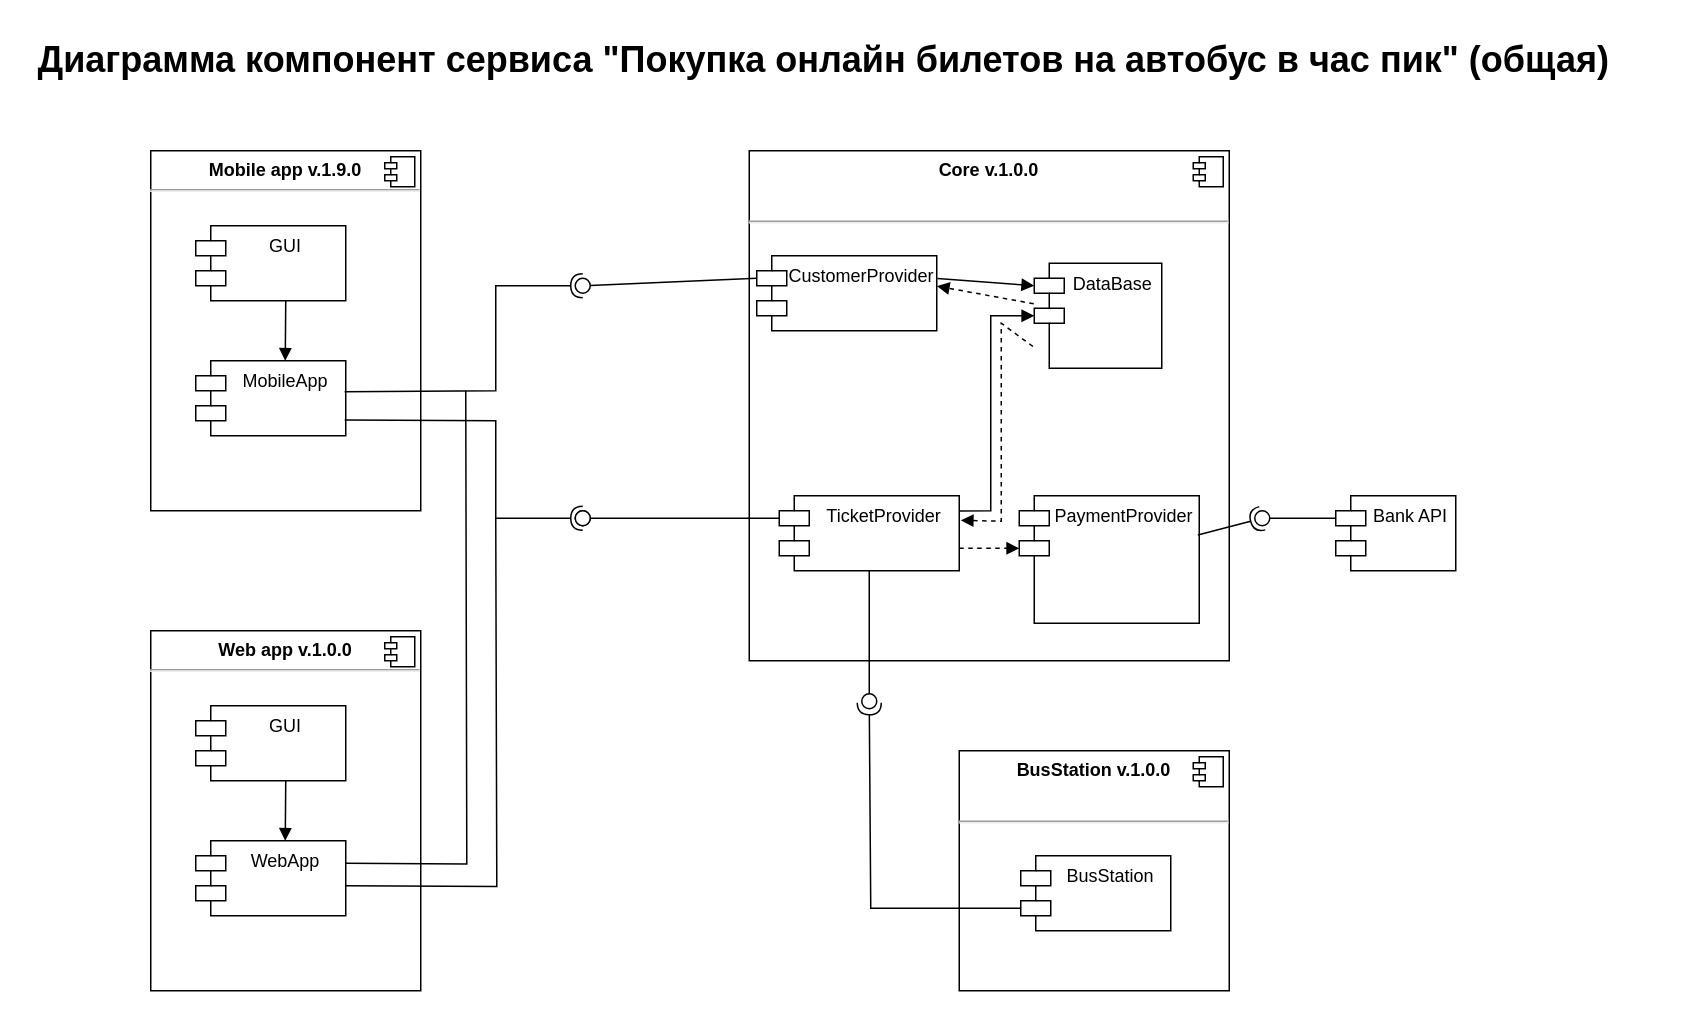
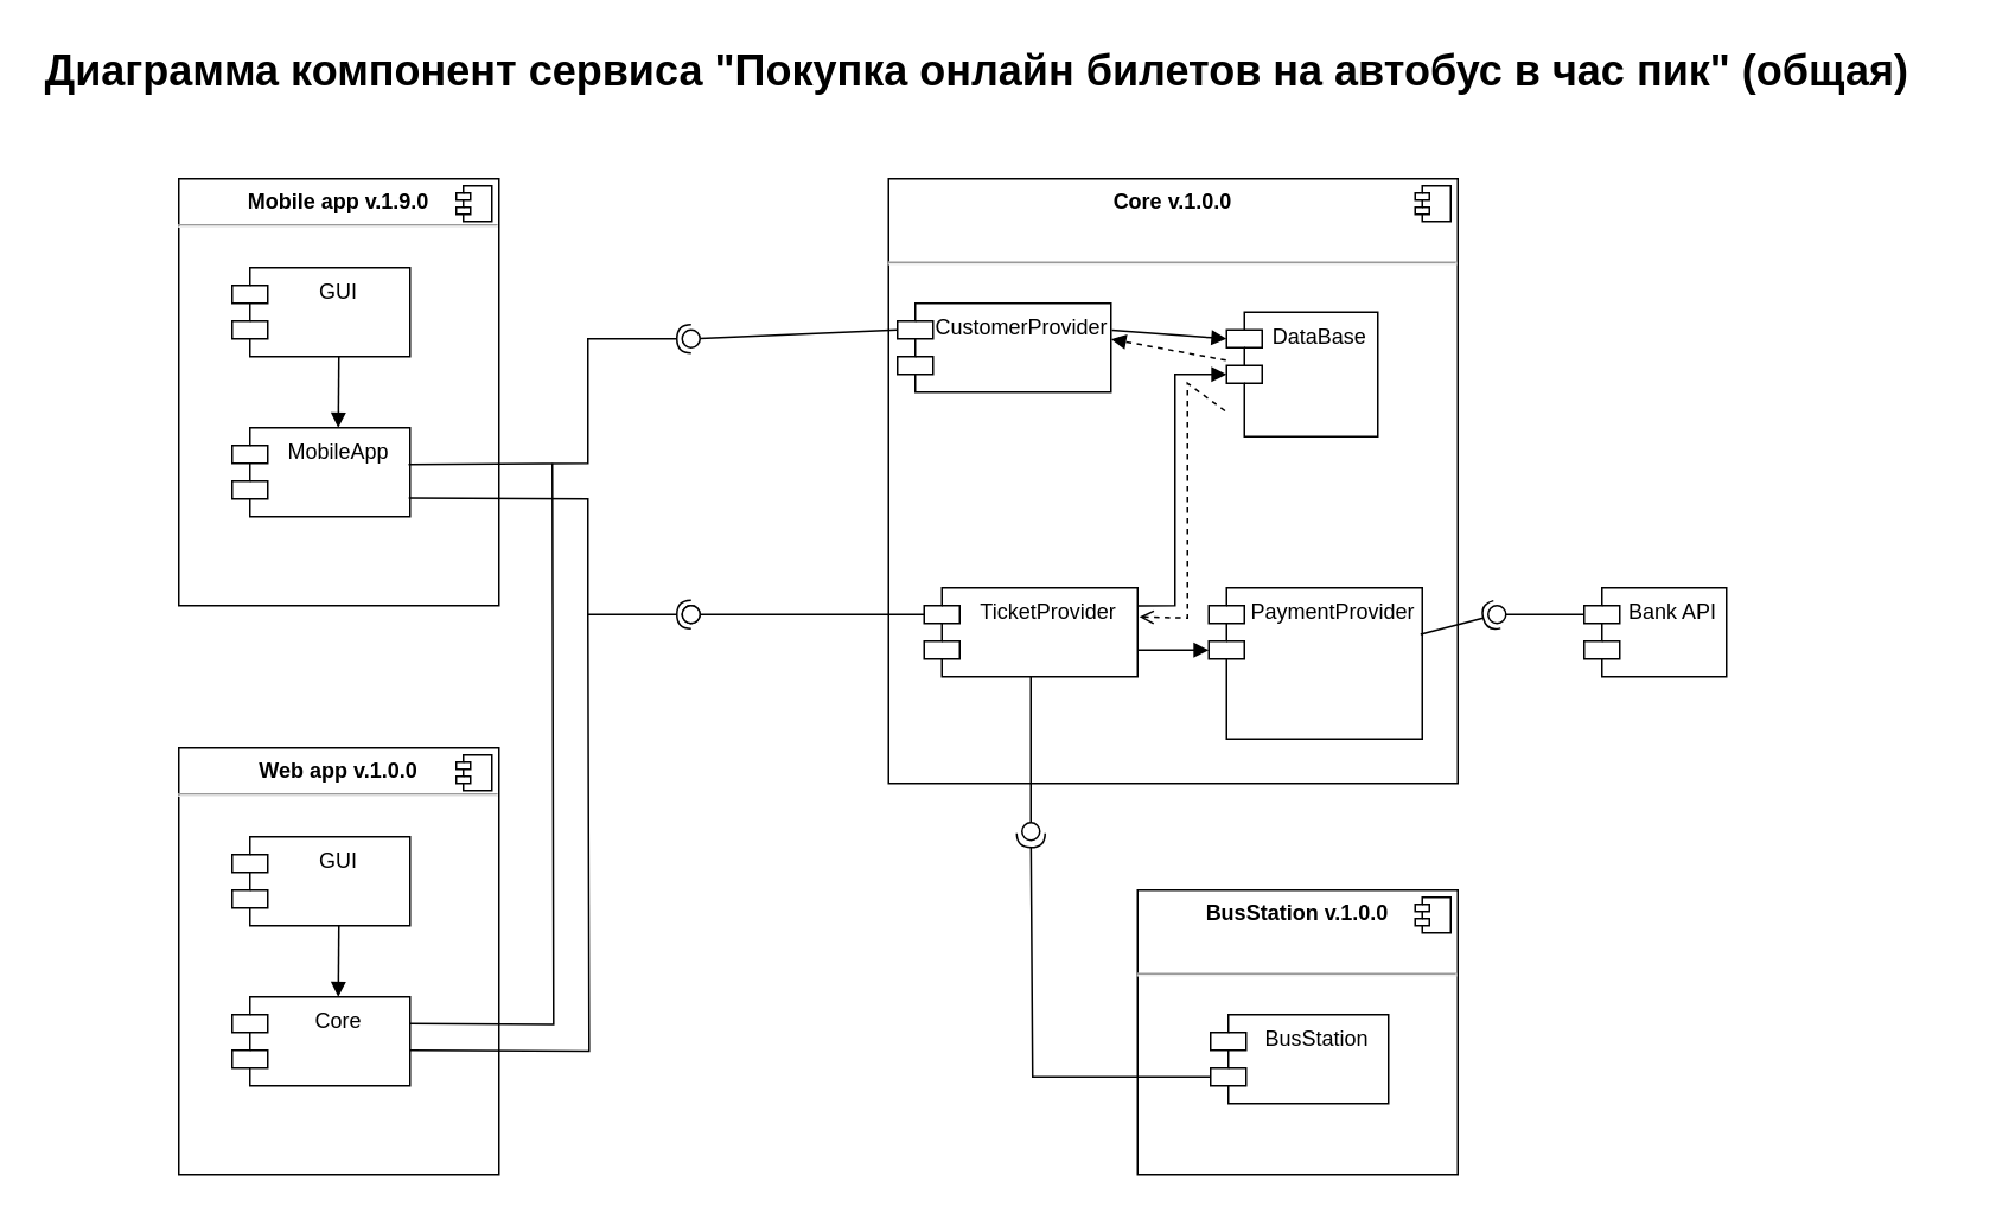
  <mxCell id="0" />
  <mxCell id="1" parent="0" />
  <mxCell id="2" value="&lt;h1&gt;Диаграмма компонент сервиса &quot;Покупка онлайн билетов на автобус в час пик&quot; (общая)&lt;/h1&gt;&lt;p&gt;&lt;br&gt;&lt;/p&gt;" style="text;html=1;strokeColor=none;fillColor=none;spacing=5;spacingTop=-20;whiteSpace=wrap;overflow=hidden;rounded=0;" parent="1" vertex="1"><mxGeometry x="20" y="20" width="1080" height="40" as="geometry" /></mxCell>
  <mxCell id="3" value="&lt;p style=&quot;margin:0px;margin-top:6px;text-align:center;&quot;&gt;&lt;b&gt;Mobile app v.1.9.0&lt;/b&gt;&lt;/p&gt;&lt;hr&gt;&lt;p style=&quot;margin:0px;margin-left:8px;&quot;&gt;&lt;br&gt;&lt;br&gt;&lt;/p&gt;" style="align=left;overflow=fill;html=1;dropTarget=0;" vertex="1" parent="1"><mxGeometry x="100" y="100" width="180" height="240" as="geometry" /></mxCell>
  <mxCell id="4" value="" style="shape=component;jettyWidth=8;jettyHeight=4;" vertex="1" parent="3"><mxGeometry x="1" width="20" height="20" relative="1" as="geometry"><mxPoint x="-24" y="4" as="offset" /></mxGeometry></mxCell>
  <mxCell id="5" value="&lt;p style=&quot;margin:0px;margin-top:6px;text-align:center;&quot;&gt;&lt;b&gt;Core v.1.0.0&lt;/b&gt;&lt;/p&gt;&lt;p style=&quot;margin:0px;margin-top:6px;text-align:center;&quot;&gt;&lt;b&gt;&lt;br&gt;&lt;/b&gt;&lt;/p&gt;&lt;hr&gt;&lt;p style=&quot;margin:0px;margin-left:8px;&quot;&gt;&lt;br&gt;&lt;/p&gt;" style="align=left;overflow=fill;html=1;dropTarget=0;" vertex="1" parent="1"><mxGeometry x="499" y="100" width="320" height="340" as="geometry" /></mxCell>
  <mxCell id="6" value="" style="shape=component;jettyWidth=8;jettyHeight=4;" vertex="1" parent="5"><mxGeometry x="1" width="20" height="20" relative="1" as="geometry"><mxPoint x="-24" y="4" as="offset" /></mxGeometry></mxCell>
  <mxCell id="7" value="GUI" style="shape=module;align=left;spacingLeft=20;align=center;verticalAlign=top;" vertex="1" parent="1"><mxGeometry x="130" y="150" width="100" height="50" as="geometry" /></mxCell>
  <mxCell id="8" value="MobileApp" style="shape=module;align=left;spacingLeft=20;align=center;verticalAlign=top;" vertex="1" parent="1"><mxGeometry x="130" y="240" width="100" height="50" as="geometry" /></mxCell>
  <mxCell id="9" value="PaymentProvider" style="shape=module;align=left;spacingLeft=20;align=center;verticalAlign=top;" vertex="1" parent="1"><mxGeometry x="679" y="330" width="120" height="85" as="geometry" /></mxCell>
  <mxCell id="10" value="DataBase" style="shape=module;align=left;spacingLeft=20;align=center;verticalAlign=top;" vertex="1" parent="1"><mxGeometry x="689" y="175" width="85" height="70" as="geometry" /></mxCell>
  <mxCell id="11" value="CustomerProvider" style="shape=module;align=left;spacingLeft=20;align=center;verticalAlign=top;" vertex="1" parent="1"><mxGeometry x="504" y="170" width="120" height="50" as="geometry" /></mxCell>
  <mxCell id="12" value="" style="rounded=0;orthogonalLoop=1;jettySize=auto;html=1;endArrow=none;endFill=0;sketch=0;sourcePerimeterSpacing=0;targetPerimeterSpacing=0;exitX=0;exitY=0;exitDx=0;exitDy=15;exitPerimeter=0;" edge="1" parent="1" source="15" target="14"><mxGeometry relative="1" as="geometry"><mxPoint x="949" y="175" as="sourcePoint" /></mxGeometry></mxCell>
  <mxCell id="13" value="" style="rounded=0;orthogonalLoop=1;jettySize=auto;html=1;endArrow=halfCircle;endFill=0;entryX=0.5;entryY=0.5;endSize=6;strokeWidth=1;sketch=0;exitX=0.992;exitY=0.307;exitDx=0;exitDy=0;exitPerimeter=0;" edge="1" parent="1" source="9" target="14"><mxGeometry relative="1" as="geometry"><mxPoint x="889" y="220" as="sourcePoint" /></mxGeometry></mxCell>
  <mxCell id="14" value="" style="ellipse;whiteSpace=wrap;html=1;align=center;aspect=fixed;resizable=0;points=[];outlineConnect=0;sketch=0;" vertex="1" parent="1"><mxGeometry x="836" y="340" width="10" height="10" as="geometry" /></mxCell>
  <mxCell id="15" value="Bank API" style="shape=module;align=left;spacingLeft=20;align=center;verticalAlign=top;" vertex="1" parent="1"><mxGeometry x="890" y="330" width="80" height="50" as="geometry" /></mxCell>
  <mxCell id="16" value="" style="rounded=0;orthogonalLoop=1;jettySize=auto;html=1;endArrow=none;endFill=0;sketch=0;sourcePerimeterSpacing=0;targetPerimeterSpacing=0;exitX=0;exitY=0;exitDx=0;exitDy=15;exitPerimeter=0;" edge="1" parent="1" source="11" target="18"><mxGeometry relative="1" as="geometry"><mxPoint x="579" y="230" as="sourcePoint" /><mxPoint x="485" y="265" as="targetPoint" /></mxGeometry></mxCell>
  <mxCell id="17" value="" style="rounded=0;orthogonalLoop=1;jettySize=auto;html=1;endArrow=halfCircle;endFill=0;entryX=0.5;entryY=0.5;endSize=6;strokeWidth=1;sketch=0;exitX=0.992;exitY=0.412;exitDx=0;exitDy=0;exitPerimeter=0;" edge="1" parent="1" source="8" target="18"><mxGeometry relative="1" as="geometry"><mxPoint x="340" y="290" as="sourcePoint" /><Array as="points"><mxPoint x="330" y="260" /><mxPoint x="330" y="190" /></Array></mxGeometry></mxCell>
  <mxCell id="18" value="" style="ellipse;whiteSpace=wrap;html=1;align=center;aspect=fixed;resizable=0;points=[];outlineConnect=0;sketch=0;" vertex="1" parent="1"><mxGeometry x="383" y="185" width="10" height="10" as="geometry" /></mxCell>
- <mxCell id="19" value="" style="html=1;verticalAlign=bottom;endArrow=block;rounded=0;entryX=0;entryY=0;entryDx=0;entryDy=35;entryPerimeter=0;exitX=1;exitY=0.7;exitDx=0;exitDy=0;exitPerimeter=0;dashed=1;" edge="1" parent="1" source="22" target="9"><mxGeometry width="80" relative="1" as="geometry"><mxPoint x="639" y="265" as="sourcePoint" /><mxPoint x="679" y="264.66" as="targetPoint" /></mxGeometry></mxCell>
+ <mxCell id="19" value="" style="html=1;verticalAlign=bottom;endArrow=block;rounded=0;entryX=0;entryY=0;entryDx=0;entryDy=35;entryPerimeter=0;exitX=1;exitY=0.7;exitDx=0;exitDy=0;exitPerimeter=0;" edge="1" parent="1" source="22" target="9"><mxGeometry width="80" relative="1" as="geometry"><mxPoint x="639" y="265" as="sourcePoint" /><mxPoint x="679" y="264.66" as="targetPoint" /></mxGeometry></mxCell>
  <mxCell id="20" value="" style="html=1;verticalAlign=bottom;endArrow=block;rounded=0;entryX=0;entryY=0;entryDx=0;entryDy=15;exitX=1.004;exitY=0.304;exitDx=0;exitDy=0;entryPerimeter=0;exitPerimeter=0;" edge="1" parent="1" source="11" target="10"><mxGeometry width="80" relative="1" as="geometry"><mxPoint x="728.66" y="200" as="sourcePoint" /><mxPoint x="728.66" y="250" as="targetPoint" /></mxGeometry></mxCell>
  <mxCell id="21" value="" style="html=1;verticalAlign=bottom;endArrow=block;rounded=0;entryX=0.5;entryY=0;entryDx=0;entryDy=0;" edge="1" parent="1"><mxGeometry width="80" relative="1" as="geometry"><mxPoint x="190" y="200" as="sourcePoint" /><mxPoint x="189.66" y="240" as="targetPoint" /></mxGeometry></mxCell>
  <mxCell id="22" value="TicketProvider" style="shape=module;align=left;spacingLeft=20;align=center;verticalAlign=top;" vertex="1" parent="1"><mxGeometry x="519" y="330" width="120" height="50" as="geometry" /></mxCell>
  <mxCell id="23" value="&lt;p style=&quot;margin:0px;margin-top:6px;text-align:center;&quot;&gt;&lt;b&gt;BusStation v.1.0.0&lt;/b&gt;&lt;/p&gt;&lt;p style=&quot;margin:0px;margin-top:6px;text-align:center;&quot;&gt;&lt;b&gt;&lt;br&gt;&lt;/b&gt;&lt;/p&gt;&lt;hr&gt;&lt;p style=&quot;margin:0px;margin-left:8px;&quot;&gt;&lt;br&gt;&lt;/p&gt;" style="align=left;overflow=fill;html=1;dropTarget=0;" vertex="1" parent="1"><mxGeometry x="639" y="500" width="180" height="160" as="geometry" /></mxCell>
  <mxCell id="24" value="" style="shape=component;jettyWidth=8;jettyHeight=4;" vertex="1" parent="23"><mxGeometry x="1" width="20" height="20" relative="1" as="geometry"><mxPoint x="-24" y="4" as="offset" /></mxGeometry></mxCell>
  <mxCell id="25" value="BusStation" style="shape=module;align=left;spacingLeft=20;align=center;verticalAlign=top;" vertex="1" parent="1"><mxGeometry x="680" y="570" width="100" height="50" as="geometry" /></mxCell>
  <mxCell id="26" value="" style="rounded=0;orthogonalLoop=1;jettySize=auto;html=1;endArrow=none;endFill=0;sketch=0;sourcePerimeterSpacing=0;targetPerimeterSpacing=0;exitX=0;exitY=0;exitDx=0;exitDy=15;exitPerimeter=0;" edge="1" parent="1" target="27"><mxGeometry relative="1" as="geometry"><mxPoint x="519" y="345" as="sourcePoint" /><mxPoint x="485" y="345" as="targetPoint" /></mxGeometry></mxCell>
  <mxCell id="27" value="" style="ellipse;whiteSpace=wrap;html=1;align=center;aspect=fixed;resizable=0;points=[];outlineConnect=0;sketch=0;" vertex="1" parent="1"><mxGeometry x="383" y="340" width="10" height="10" as="geometry" /></mxCell>
  <mxCell id="28" value="" style="rounded=0;orthogonalLoop=1;jettySize=auto;html=1;endArrow=halfCircle;endFill=0;entryX=0.5;entryY=0.5;endSize=6;strokeWidth=1;sketch=0;exitX=0.993;exitY=0.791;exitDx=0;exitDy=0;exitPerimeter=0;" edge="1" parent="1" target="29" source="8"><mxGeometry relative="1" as="geometry"><mxPoint x="230" y="345" as="sourcePoint" /><Array as="points"><mxPoint x="330" y="280" /><mxPoint x="330" y="345" /></Array></mxGeometry></mxCell>
  <mxCell id="29" value="" style="ellipse;whiteSpace=wrap;html=1;align=center;aspect=fixed;resizable=0;points=[];outlineConnect=0;sketch=0;" vertex="1" parent="1"><mxGeometry x="383" y="340" width="10" height="10" as="geometry" /></mxCell>
  <mxCell id="30" value="" style="rounded=0;orthogonalLoop=1;jettySize=auto;html=1;endArrow=none;endFill=0;sketch=0;sourcePerimeterSpacing=0;targetPerimeterSpacing=0;exitX=0.5;exitY=1;exitDx=0;exitDy=0;" edge="1" parent="1" target="31" source="22"><mxGeometry relative="1" as="geometry"><mxPoint x="519" y="365" as="sourcePoint" /><mxPoint x="485" y="365" as="targetPoint" /></mxGeometry></mxCell>
  <mxCell id="31" value="" style="ellipse;whiteSpace=wrap;html=1;align=center;aspect=fixed;resizable=0;points=[];outlineConnect=0;sketch=0;" vertex="1" parent="1"><mxGeometry x="574" y="462" width="10" height="10" as="geometry" /></mxCell>
  <mxCell id="32" value="" style="rounded=0;orthogonalLoop=1;jettySize=auto;html=1;endArrow=halfCircle;endFill=0;entryX=0.5;entryY=0.5;endSize=6;strokeWidth=1;sketch=0;exitX=0;exitY=0;exitDx=0;exitDy=35;exitPerimeter=0;" edge="1" parent="1" source="25"><mxGeometry relative="1" as="geometry"><mxPoint x="665" y="610" as="sourcePoint" /><mxPoint x="579" y="468" as="targetPoint" /><Array as="points"><mxPoint x="580" y="605" /></Array></mxGeometry></mxCell>
  <mxCell id="33" value="" style="html=1;verticalAlign=bottom;endArrow=block;rounded=0;entryX=0;entryY=0;entryDx=0;entryDy=35;exitX=1.004;exitY=0.304;exitDx=0;exitDy=0;entryPerimeter=0;exitPerimeter=0;" edge="1" parent="1" target="10"><mxGeometry width="80" relative="1" as="geometry"><mxPoint x="639" y="340.2" as="sourcePoint" /><mxPoint x="688.52" y="340" as="targetPoint" /><Array as="points"><mxPoint x="660" y="340" /><mxPoint x="660" y="210" /></Array></mxGeometry></mxCell>
- <mxCell id="34" value="" style="html=1;verticalAlign=bottom;endArrow=block;rounded=0;entryX=1.008;entryY=0.327;entryDx=0;entryDy=0;exitX=-0.01;exitY=0.793;exitDx=0;exitDy=0;entryPerimeter=0;exitPerimeter=0;dashed=1;" edge="1" parent="1" source="10" target="22"><mxGeometry width="80" relative="1" as="geometry"><mxPoint x="646" y="347.2" as="sourcePoint" /><mxPoint x="696" y="217" as="targetPoint" /><Array as="points"><mxPoint x="667" y="215" /><mxPoint x="667" y="347" /></Array></mxGeometry></mxCell>
+ <mxCell id="34" value="" style="html=1;verticalAlign=bottom;endArrow=open;rounded=0;entryX=1.008;entryY=0.327;entryDx=0;entryDy=0;exitX=-0.01;exitY=0.793;exitDx=0;exitDy=0;entryPerimeter=0;exitPerimeter=0;dashed=1;" edge="1" parent="1" source="10" target="22"><mxGeometry width="80" relative="1" as="geometry"><mxPoint x="646" y="347.2" as="sourcePoint" /><mxPoint x="696" y="217" as="targetPoint" /><Array as="points"><mxPoint x="667" y="215" /><mxPoint x="667" y="347" /></Array></mxGeometry></mxCell>
  <mxCell id="35" value="" style="html=1;verticalAlign=bottom;endArrow=block;rounded=0;entryX=1;entryY=0.404;entryDx=0;entryDy=0;exitX=-0.004;exitY=0.386;exitDx=0;exitDy=0;entryPerimeter=0;exitPerimeter=0;dashed=1;" edge="1" parent="1" source="10" target="11"><mxGeometry width="80" relative="1" as="geometry"><mxPoint x="687.04" y="123.83" as="sourcePoint" /><mxPoint x="639" y="255.53" as="targetPoint" /><Array as="points" /></mxGeometry></mxCell>
  <mxCell id="36" value="&lt;p style=&quot;margin:0px;margin-top:6px;text-align:center;&quot;&gt;&lt;b&gt;Web app v.1.0.0&lt;/b&gt;&lt;/p&gt;&lt;hr&gt;&lt;p style=&quot;margin:0px;margin-left:8px;&quot;&gt;&lt;br&gt;&lt;br&gt;&lt;/p&gt;" style="align=left;overflow=fill;html=1;dropTarget=0;" vertex="1" parent="1"><mxGeometry x="100" y="420" width="180" height="240" as="geometry" /></mxCell>
  <mxCell id="37" value="" style="shape=component;jettyWidth=8;jettyHeight=4;" vertex="1" parent="36"><mxGeometry x="1" width="20" height="20" relative="1" as="geometry"><mxPoint x="-24" y="4" as="offset" /></mxGeometry></mxCell>
  <mxCell id="38" value="GUI" style="shape=module;align=left;spacingLeft=20;align=center;verticalAlign=top;" vertex="1" parent="1"><mxGeometry x="130" y="470" width="100" height="50" as="geometry" /></mxCell>
- <mxCell id="39" value="WebApp" style="shape=module;align=left;spacingLeft=20;align=center;verticalAlign=top;" vertex="1" parent="1"><mxGeometry x="130" y="560" width="100" height="50" as="geometry" /></mxCell>
+ <mxCell id="39" value="Core" style="shape=module;align=left;spacingLeft=20;align=center;verticalAlign=top;" vertex="1" parent="1"><mxGeometry x="130" y="560" width="100" height="50" as="geometry" /></mxCell>
  <mxCell id="40" value="" style="html=1;verticalAlign=bottom;endArrow=block;rounded=0;entryX=0.5;entryY=0;entryDx=0;entryDy=0;" edge="1" parent="1"><mxGeometry width="80" relative="1" as="geometry"><mxPoint x="190" y="520" as="sourcePoint" /><mxPoint x="189.66" y="560" as="targetPoint" /></mxGeometry></mxCell>
  <mxCell id="41" value="" style="rounded=0;orthogonalLoop=1;jettySize=auto;html=1;endArrow=none;endFill=0;endSize=6;strokeWidth=1;sketch=0;exitX=0.993;exitY=0.791;exitDx=0;exitDy=0;exitPerimeter=0;" edge="1" parent="1"><mxGeometry relative="1" as="geometry"><mxPoint x="230" y="590" as="sourcePoint" /><mxPoint x="330" y="345" as="targetPoint" /><Array as="points"><mxPoint x="330.7" y="590.45" /><mxPoint x="330" y="345" /></Array></mxGeometry></mxCell>
  <mxCell id="42" value="" style="rounded=0;orthogonalLoop=1;jettySize=auto;html=1;endArrow=none;endFill=0;endSize=6;strokeWidth=1;sketch=0;" edge="1" parent="1"><mxGeometry relative="1" as="geometry"><mxPoint x="230" y="575" as="sourcePoint" /><mxPoint x="310" y="260" as="targetPoint" /><Array as="points"><mxPoint x="310.7" y="575.45" /></Array></mxGeometry></mxCell>
